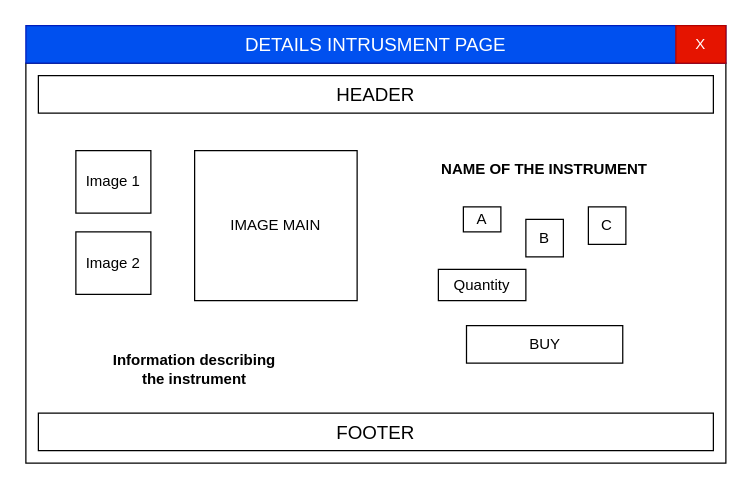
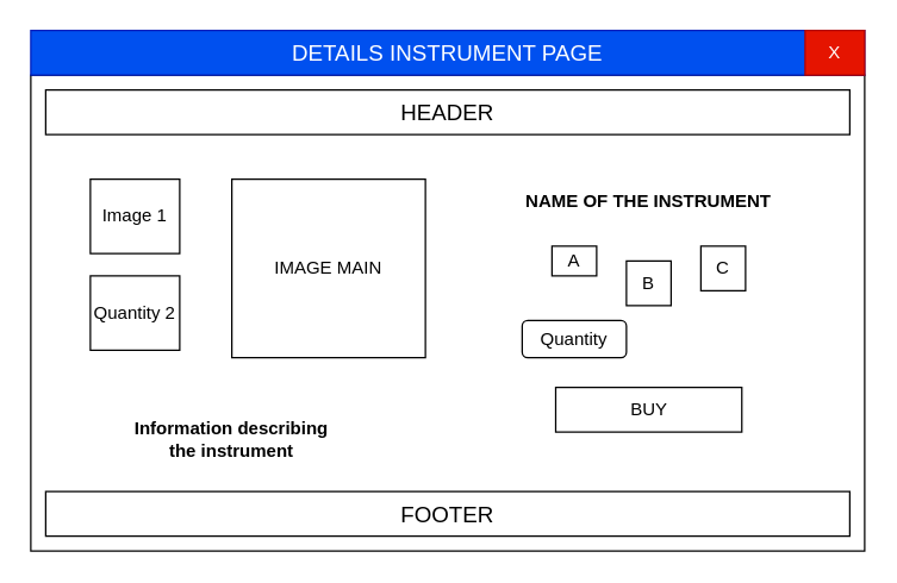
  <mxCell id="0" />
  <mxCell id="1" parent="0" />
  <mxCell id="2" value="" style="rounded=0;whiteSpace=wrap;html=1;fillColor=none;" parent="1" vertex="1"><mxGeometry x="20" y="50" width="560" height="320" as="geometry" /></mxCell>
- <mxCell id="3" value="&lt;font style=&quot;font-size: 15px;&quot;&gt;DETAILS INTRUSMENT PAGE&lt;/font&gt;" style="rounded=0;whiteSpace=wrap;html=1;fillColor=#0050ef;fontColor=#ffffff;strokeColor=#001DBC;" parent="1" vertex="1"><mxGeometry x="20" y="20" width="560" height="30" as="geometry" /></mxCell>
+ <mxCell id="3" value="&lt;font style=&quot;font-size: 15px;&quot;&gt;DETAILS INSTRUMENT PAGE&lt;/font&gt;" style="rounded=0;whiteSpace=wrap;html=1;fillColor=#0050ef;fontColor=#ffffff;strokeColor=#001DBC;" parent="1" vertex="1"><mxGeometry x="20" y="20" width="560" height="30" as="geometry" /></mxCell>
  <mxCell id="4" value="X" style="rounded=0;whiteSpace=wrap;html=1;fillColor=#e51400;fontColor=#ffffff;strokeColor=#B20000;" parent="1" vertex="1"><mxGeometry x="540" y="20" width="40" height="30" as="geometry" /></mxCell>
  <mxCell id="5" value="HEADER" style="rounded=0;whiteSpace=wrap;html=1;fontSize=15;" parent="1" vertex="1"><mxGeometry x="30" y="60" width="540" height="30" as="geometry" /></mxCell>
  <mxCell id="6" value="FOOTER" style="rounded=0;whiteSpace=wrap;html=1;fontSize=15;" parent="1" vertex="1"><mxGeometry x="30" y="330" width="540" height="30" as="geometry" /></mxCell>
  <mxCell id="7" value="Image 1" style="rounded=0;whiteSpace=wrap;html=1;" vertex="1" parent="1"><mxGeometry x="60" y="120" width="60" height="50" as="geometry" /></mxCell>
- <mxCell id="8" value="Image 2" style="rounded=0;whiteSpace=wrap;html=1;" vertex="1" parent="1"><mxGeometry x="60" y="185" width="60" height="50" as="geometry" /></mxCell>
+ <mxCell id="8" value="Quantity 2" style="rounded=0;whiteSpace=wrap;html=1;" vertex="1" parent="1"><mxGeometry x="60" y="185" width="60" height="50" as="geometry" /></mxCell>
  <mxCell id="9" value="IMAGE MAIN" style="rounded=0;whiteSpace=wrap;html=1;" vertex="1" parent="1"><mxGeometry x="155" y="120" width="130" height="120" as="geometry" /></mxCell>
  <mxCell id="10" value="NAME OF THE INSTRUMENT" style="text;html=1;strokeColor=none;fillColor=none;align=center;verticalAlign=middle;whiteSpace=wrap;rounded=0;fontStyle=1" vertex="1" parent="1"><mxGeometry x="340" y="120" width="190" height="30" as="geometry" /></mxCell>
  <mxCell id="11" value="A" style="rounded=0;whiteSpace=wrap;html=1;" vertex="1" parent="1"><mxGeometry x="370" y="165" width="30" height="20" as="geometry" /></mxCell>
  <mxCell id="12" value="B" style="rounded=0;whiteSpace=wrap;html=1;" vertex="1" parent="1"><mxGeometry x="420" y="175" width="30" height="30" as="geometry" /></mxCell>
  <mxCell id="13" value="C" style="rounded=0;whiteSpace=wrap;html=1;" vertex="1" parent="1"><mxGeometry x="470" y="165" width="30" height="30" as="geometry" /></mxCell>
- <mxCell id="14" value="Quantity" style="rounded=0;whiteSpace=wrap;html=1;" vertex="1" parent="1"><mxGeometry x="350" y="215" width="70" height="25" as="geometry" /></mxCell>
+ <mxCell id="14" value="Quantity" style="whiteSpace=wrap;html=1;rounded=1;" vertex="1" parent="1"><mxGeometry x="350" y="215" width="70" height="25" as="geometry" /></mxCell>
  <mxCell id="15" value="BUY" style="rounded=0;whiteSpace=wrap;html=1;" vertex="1" parent="1"><mxGeometry x="372.5" y="260" width="125" height="30" as="geometry" /></mxCell>
  <mxCell id="16" value="Information describing the instrument" style="text;html=1;strokeColor=none;fillColor=none;align=center;verticalAlign=middle;whiteSpace=wrap;rounded=0;fontStyle=1" vertex="1" parent="1"><mxGeometry x="80" y="270" width="150" height="50" as="geometry" /></mxCell>
